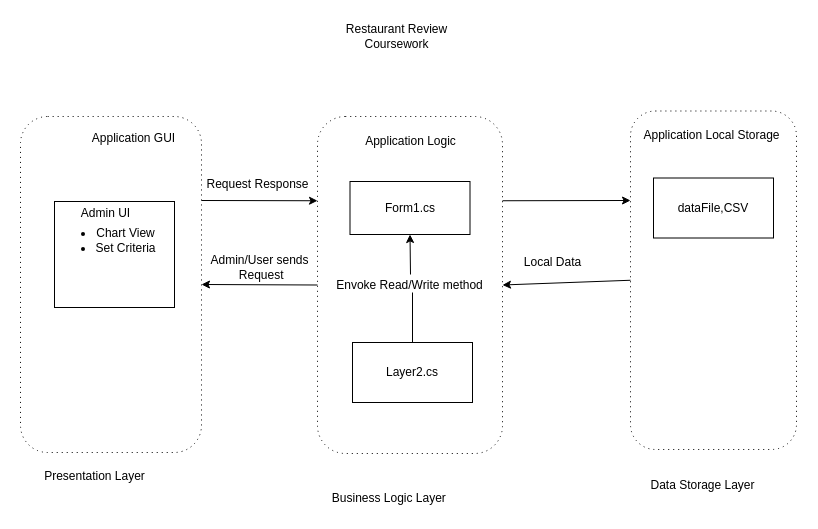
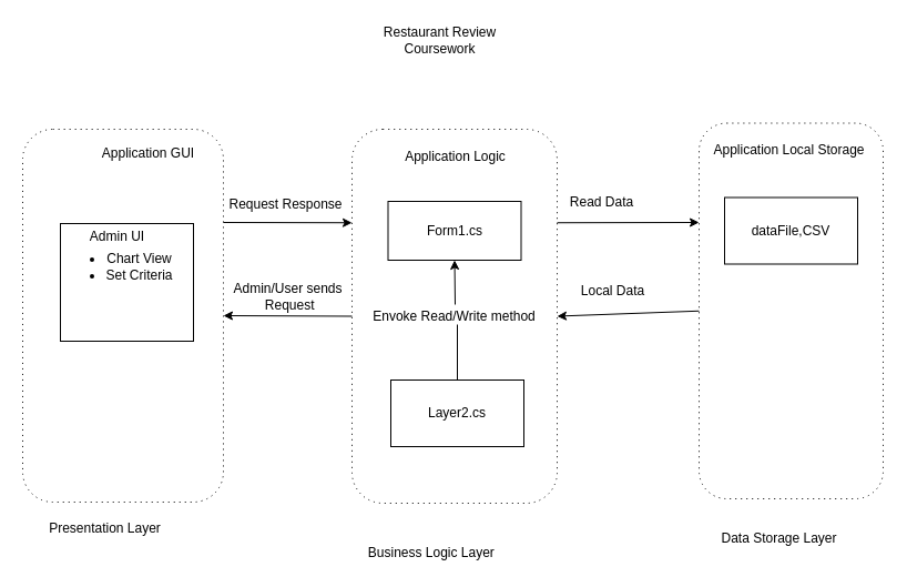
  <mxCell id="0" />
  <mxCell id="1" parent="0" />
  <mxCell id="2" value="" style="shape=ext;rounded=1;html=1;whiteSpace=wrap;dashed=1;dashPattern=1 4;" vertex="1" parent="1"><mxGeometry x="20" y="116" width="181" height="336" as="geometry" /></mxCell>
  <mxCell id="3" value="Envoke Read/Write method" style="shape=ext;rounded=1;html=1;whiteSpace=wrap;dashed=1;dashPattern=1 4;" vertex="1" parent="1"><mxGeometry x="317" y="116" width="185" height="337" as="geometry" /></mxCell>
  <mxCell id="4" value="" style="shape=ext;rounded=1;html=1;whiteSpace=wrap;dashed=1;dashPattern=1 4;" vertex="1" parent="1"><mxGeometry x="630" y="110.5" width="166" height="338.5" as="geometry" /></mxCell>
  <mxCell id="5" value="" style="rounded=0;whiteSpace=wrap;html=1;" vertex="1" parent="1"><mxGeometry x="54" y="201" width="120" height="106" as="geometry" /></mxCell>
  <mxCell id="6" value="Application GUI" style="text;html=1;align=center;verticalAlign=middle;resizable=0;points=[];autosize=1;" vertex="1" parent="1"><mxGeometry x="86" y="129" width="93" height="18" as="geometry" /></mxCell>
  <mxCell id="7" value="&lt;span&gt;Application Logic&lt;/span&gt;" style="text;html=1;align=center;verticalAlign=middle;resizable=0;points=[];autosize=1;" vertex="1" parent="1"><mxGeometry x="359.5" y="132" width="100" height="18" as="geometry" /></mxCell>
  <mxCell id="8" value="&lt;span&gt;Application Local Storage&lt;/span&gt;" style="text;html=1;align=center;verticalAlign=middle;resizable=0;points=[];autosize=1;" vertex="1" parent="1"><mxGeometry x="638" y="126" width="146" height="18" as="geometry" /></mxCell>
  <mxCell id="9" value="Form1.cs" style="rounded=0;whiteSpace=wrap;html=1;" vertex="1" parent="1"><mxGeometry x="349.5" y="181" width="120" height="53" as="geometry" /></mxCell>
  <mxCell id="10" value="dataFile,CSV" style="rounded=0;whiteSpace=wrap;html=1;" vertex="1" parent="1"><mxGeometry x="653" y="177.5" width="120" height="60" as="geometry" /></mxCell>
  <mxCell id="11" value="Admin UI" style="text;html=1;align=center;verticalAlign=middle;resizable=0;points=[];autosize=1;" vertex="1" parent="1"><mxGeometry x="75" y="204" width="60" height="18" as="geometry" /></mxCell>
  <mxCell id="12" value="&lt;ul&gt;&lt;li&gt;Chart View&lt;/li&gt;&lt;li&gt;Set Criteria&lt;/li&gt;&lt;/ul&gt;" style="text;html=1;align=center;verticalAlign=middle;resizable=0;points=[];autosize=1;" vertex="1" parent="1"><mxGeometry x="50" y="212" width="110" height="55" as="geometry" /></mxCell>
  <mxCell id="13" value="Layer2.cs" style="rounded=0;whiteSpace=wrap;html=1;" vertex="1" parent="1"><mxGeometry x="352" y="342" width="120" height="60" as="geometry" /></mxCell>
  <mxCell id="14" value="Restaurant Review&lt;br&gt;Coursework" style="text;html=1;align=center;verticalAlign=middle;resizable=0;points=[];autosize=1;" vertex="1" parent="1"><mxGeometry x="340" y="20" width="112" height="31" as="geometry" /></mxCell>
  <mxCell id="15" value="" style="endArrow=classic;html=1;entryX=0;entryY=0.25;entryDx=0;entryDy=0;exitX=1;exitY=0.25;exitDx=0;exitDy=0;" edge="1" parent="1" source="2" target="3"><mxGeometry width="50" height="50" relative="1" as="geometry"><mxPoint x="221" y="249" as="sourcePoint" /><mxPoint x="271" y="199" as="targetPoint" /></mxGeometry></mxCell>
  <mxCell id="16" value="" style="endArrow=classic;html=1;entryX=1;entryY=0.5;entryDx=0;entryDy=0;exitX=0;exitY=0.5;exitDx=0;exitDy=0;" edge="1" parent="1" source="3" target="2"><mxGeometry width="50" height="50" relative="1" as="geometry"><mxPoint x="219" y="297" as="sourcePoint" /><mxPoint x="269" y="247" as="targetPoint" /></mxGeometry></mxCell>
  <mxCell id="17" value="" style="endArrow=classic;html=1;exitX=1;exitY=0.25;exitDx=0;exitDy=0;" edge="1" parent="1" source="3"><mxGeometry width="50" height="50" relative="1" as="geometry"><mxPoint x="512" y="193" as="sourcePoint" /><mxPoint x="630" y="200" as="targetPoint" /></mxGeometry></mxCell>
  <mxCell id="18" value="" style="endArrow=classic;html=1;entryX=1;entryY=0.5;entryDx=0;entryDy=0;exitX=0;exitY=0.5;exitDx=0;exitDy=0;" edge="1" parent="1" source="4" target="3"><mxGeometry width="50" height="50" relative="1" as="geometry"><mxPoint x="519" y="303" as="sourcePoint" /><mxPoint x="569" y="253" as="targetPoint" /></mxGeometry></mxCell>
  <mxCell id="19" value="Request Response" style="text;html=1;align=center;verticalAlign=middle;resizable=0;points=[];autosize=1;" vertex="1" parent="1"><mxGeometry x="201" y="175" width="112" height="18" as="geometry" /></mxCell>
  <mxCell id="20" value="Admin/User sends&lt;br&gt;&amp;nbsp;Request" style="text;html=1;align=center;verticalAlign=middle;resizable=0;points=[];autosize=1;" vertex="1" parent="1"><mxGeometry x="205" y="251" width="108" height="31" as="geometry" /></mxCell>
+ <mxCell id="21" value="Read Data" style="text;html=1;align=center;verticalAlign=middle;resizable=0;points=[];autosize=1;" vertex="1" parent="1"><mxGeometry x="508" y="173" width="68" height="18" as="geometry" /></mxCell>
  <mxCell id="22" value="Local Data" style="text;html=1;align=center;verticalAlign=middle;resizable=0;points=[];autosize=1;" vertex="1" parent="1"><mxGeometry x="518" y="253" width="67" height="18" as="geometry" /></mxCell>
  <mxCell id="23" value="" style="endArrow=none;html=1;exitX=0.5;exitY=0;exitDx=0;exitDy=0;" edge="1" parent="1" source="13"><mxGeometry width="50" height="50" relative="1" as="geometry"><mxPoint x="404" y="326" as="sourcePoint" /><mxPoint x="412" y="292" as="targetPoint" /></mxGeometry></mxCell>
  <mxCell id="24" value="" style="endArrow=classic;html=1;entryX=0.5;entryY=1;entryDx=0;entryDy=0;" edge="1" parent="1" target="9"><mxGeometry width="50" height="50" relative="1" as="geometry"><mxPoint x="410" y="274" as="sourcePoint" /><mxPoint x="445" y="209" as="targetPoint" /></mxGeometry></mxCell>
  <mxCell id="25" value="Presentation Layer" style="text;html=1;align=center;verticalAlign=middle;resizable=0;points=[];autosize=1;" vertex="1" parent="1"><mxGeometry x="38" y="467" width="111" height="18" as="geometry" /></mxCell>
  <mxCell id="26" value="Business Logic Layer&amp;nbsp;" style="text;html=1;align=center;verticalAlign=middle;resizable=0;points=[];autosize=1;" vertex="1" parent="1"><mxGeometry x="326" y="489" width="128" height="18" as="geometry" /></mxCell>
  <mxCell id="27" value="Data Storage Layer" style="text;html=1;align=center;verticalAlign=middle;resizable=0;points=[];autosize=1;" vertex="1" parent="1"><mxGeometry x="645" y="476" width="114" height="18" as="geometry" /></mxCell>
